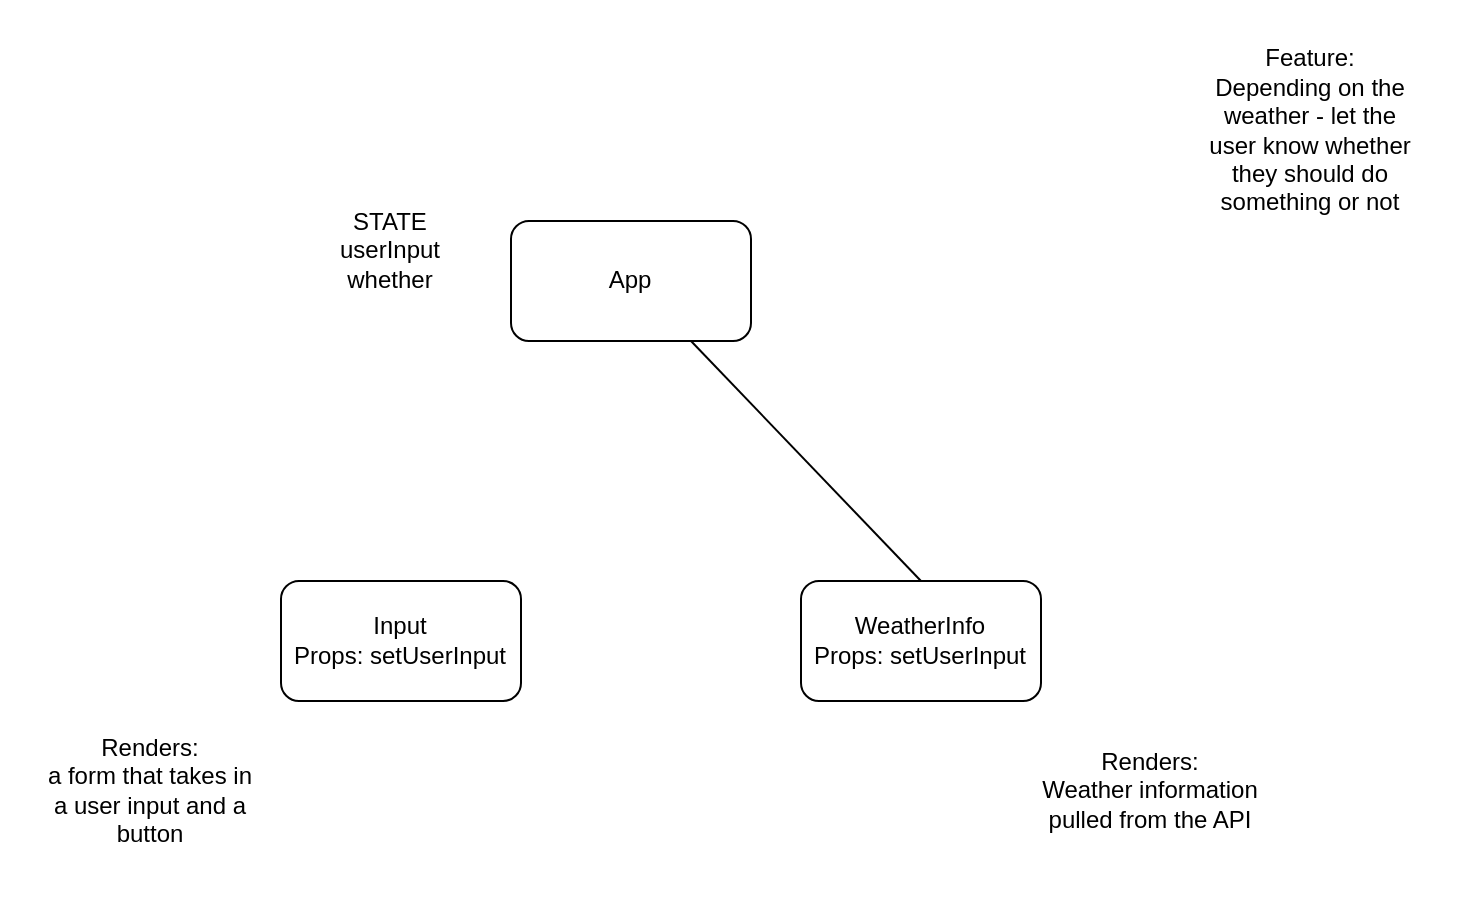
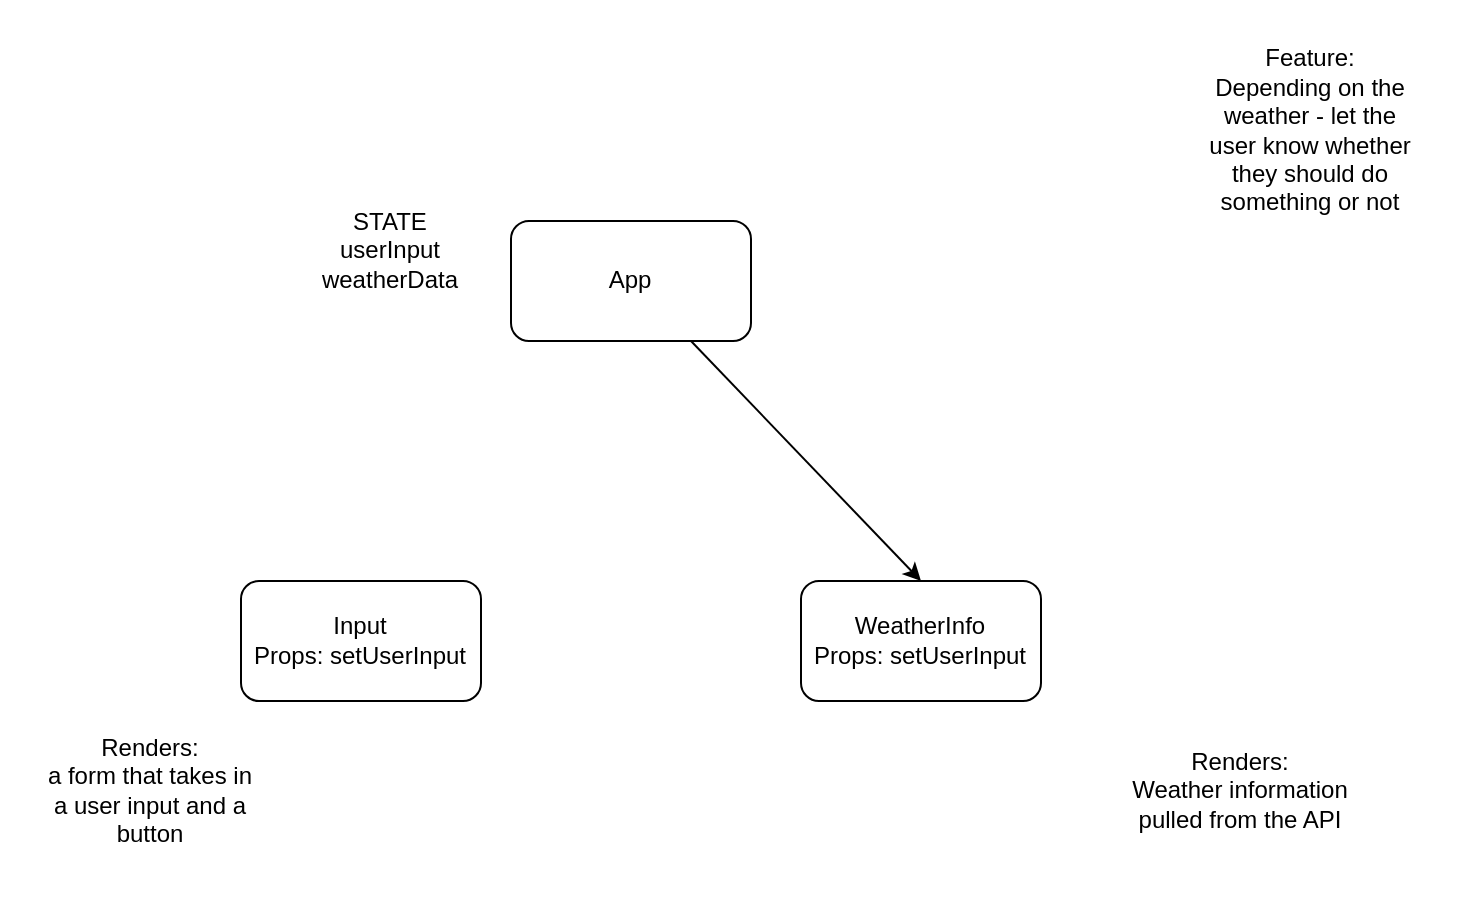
  <mxCell id="0" />
  <mxCell id="1" parent="0" />
- <mxCell id="2" style="edgeStyle=none;html=1;exitX=0.75;exitY=1;exitDx=0;exitDy=0;entryX=0.5;entryY=0;entryDx=0;entryDy=0;endArrow=none;" edge="1" parent="1" source="3" target="6"><mxGeometry relative="1" as="geometry" /></mxCell>
+ <mxCell id="2" style="edgeStyle=none;html=1;exitX=0.75;exitY=1;exitDx=0;exitDy=0;entryX=0.5;entryY=0;entryDx=0;entryDy=0;" edge="1" parent="1" source="3" target="6"><mxGeometry relative="1" as="geometry" /></mxCell>
  <mxCell id="3" value="App" style="rounded=1;whiteSpace=wrap;html=1;" vertex="1" parent="1"><mxGeometry x="255" y="110" width="120" height="60" as="geometry" /></mxCell>
- <mxCell id="4" value="STATE&lt;br&gt;userInput&lt;br&gt;whether" style="text;html=1;strokeColor=none;fillColor=none;align=center;verticalAlign=middle;whiteSpace=wrap;rounded=0;" vertex="1" parent="1"><mxGeometry x="140" y="80" width="110" height="90" as="geometry" /></mxCell>
- <mxCell id="5" value="Input&lt;br&gt;Props: setUserInput" style="rounded=1;whiteSpace=wrap;html=1;" vertex="1" parent="1"><mxGeometry x="140" y="290" width="120" height="60" as="geometry" /></mxCell>
+ <mxCell id="4" value="STATE&lt;br&gt;userInput&lt;br&gt;weatherData" style="text;html=1;strokeColor=none;fillColor=none;align=center;verticalAlign=middle;whiteSpace=wrap;rounded=0;" vertex="1" parent="1"><mxGeometry x="140" y="80" width="110" height="90" as="geometry" /></mxCell>
+ <mxCell id="5" value="Input&lt;br&gt;Props: setUserInput" style="rounded=1;whiteSpace=wrap;html=1;" vertex="1" parent="1"><mxGeometry x="120" y="290" width="120" height="60" as="geometry" /></mxCell>
  <mxCell id="6" value="WeatherInfo&lt;br&gt;Props: setUserInput" style="rounded=1;whiteSpace=wrap;html=1;" vertex="1" parent="1"><mxGeometry x="400" y="290" width="120" height="60" as="geometry" /></mxCell>
  <mxCell id="7" value="Renders:&lt;br&gt;a form that takes in a user input and a button" style="text;html=1;strokeColor=none;fillColor=none;align=center;verticalAlign=middle;whiteSpace=wrap;rounded=0;" vertex="1" parent="1"><mxGeometry x="20" y="350" width="110" height="90" as="geometry" /></mxCell>
- <mxCell id="8" value="Renders:&lt;br&gt;Weather information pulled from the API" style="text;html=1;strokeColor=none;fillColor=none;align=center;verticalAlign=middle;whiteSpace=wrap;rounded=0;" vertex="1" parent="1"><mxGeometry x="520" y="350" width="110" height="90" as="geometry" /></mxCell>
+ <mxCell id="8" value="Renders:&lt;br&gt;Weather information pulled from the API" style="text;html=1;strokeColor=none;fillColor=none;align=center;verticalAlign=middle;whiteSpace=wrap;rounded=0;" vertex="1" parent="1"><mxGeometry x="565" y="350" width="110" height="90" as="geometry" /></mxCell>
  <mxCell id="9" value="Feature:&lt;br&gt;Depending on the weather - let the user know whether they should do something or not" style="text;html=1;strokeColor=none;fillColor=none;align=center;verticalAlign=middle;whiteSpace=wrap;rounded=0;" vertex="1" parent="1"><mxGeometry x="600" y="20" width="110" height="90" as="geometry" /></mxCell>
